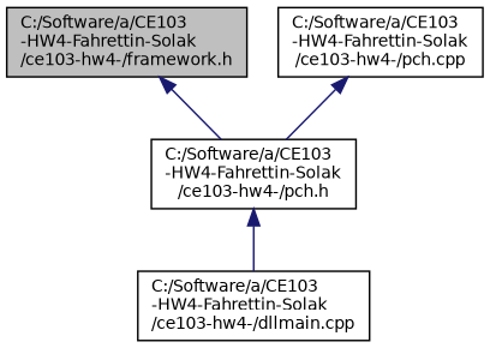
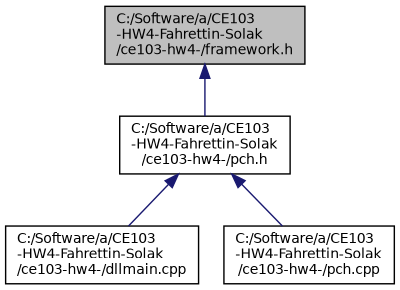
  digraph {
    node [color=black fillcolor=white fontname=Helvetica fontsize=10 shape=record style=filled]
    edge [color=midnightblue dir=back fontname=Helvetica fontsize=10 labelfontname=Helvetica labelfontsize=10 style=solid]
    n1 [fillcolor=grey75 fontcolor=black height=0.2 label="C:/Software/a/CE103\l-HW4-Fahrettin-Solak\l/ce103-hw4-/framework.h" width=0.4]
    n2 [height=0.2 label="C:/Software/a/CE103\l-HW4-Fahrettin-Solak\l/ce103-hw4-/pch.h" width=0.4]
    n3 [height=0.2 label="C:/Software/a/CE103\l-HW4-Fahrettin-Solak\l/ce103-hw4-/dllmain.cpp" width=0.4]
    n4 [height=0.2 label="C:/Software/a/CE103\l-HW4-Fahrettin-Solak\l/ce103-hw4-/pch.cpp" width=0.4]
    n1 -> n2
    n2 -> n3
-   n4 -> n2
+   n2 -> n4
  }
